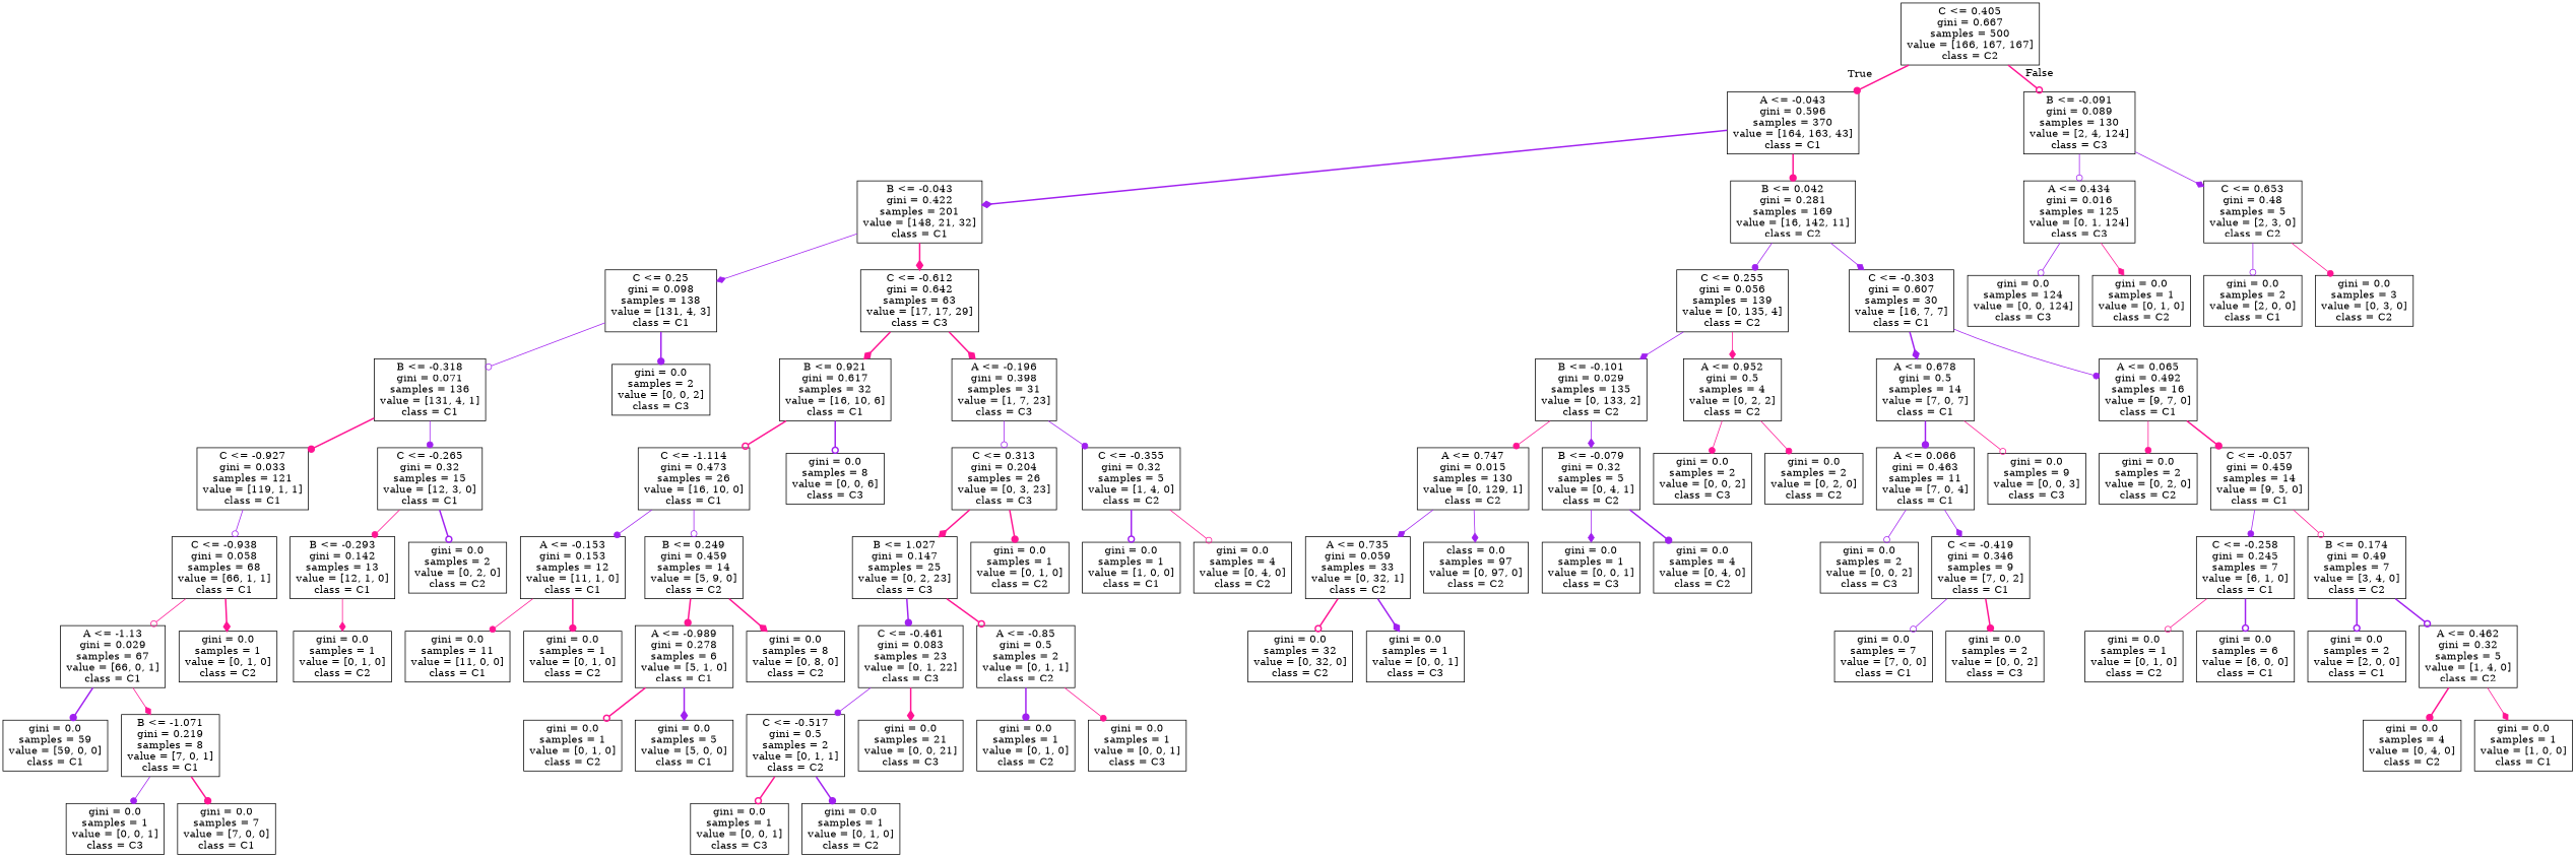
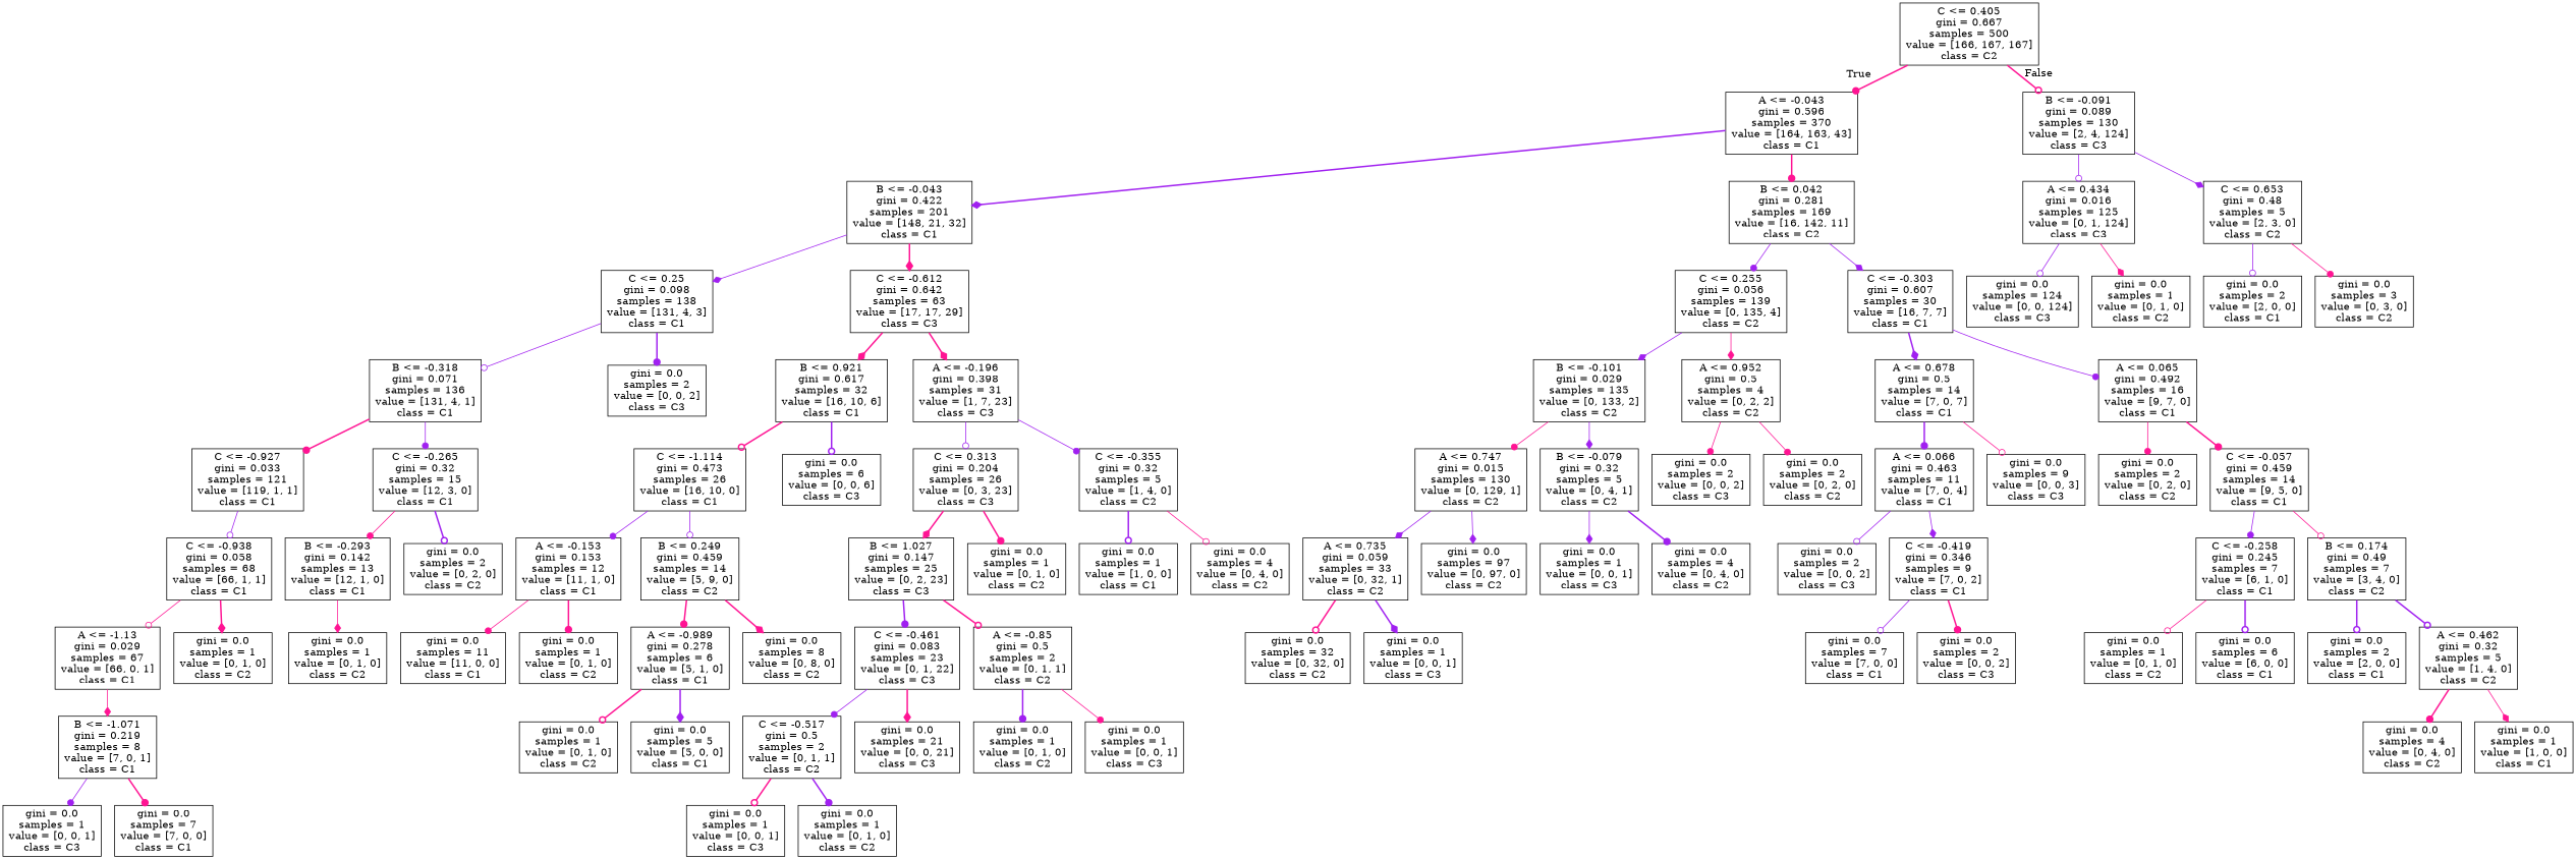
  digraph {
    node [shape=box]
    edge [arrowhead=dot color=purple style=solid]
    n1 [label="C <= 0.405\ngini = 0.667\nsamples = 500\nvalue = [166, 167, 167]\nclass = C2"]
    n2 [label="A <= -0.043\ngini = 0.596\nsamples = 370\nvalue = [164, 163, 43]\nclass = C1"]
    n3 [label="B <= -0.091\ngini = 0.089\nsamples = 130\nvalue = [2, 4, 124]\nclass = C3"]
    n4 [label="B <= -0.043\ngini = 0.422\nsamples = 201\nvalue = [148, 21, 32]\nclass = C1"]
    n5 [label="B <= 0.042\ngini = 0.281\nsamples = 169\nvalue = [16, 142, 11]\nclass = C2"]
    n6 [label="A <= 0.434\ngini = 0.016\nsamples = 125\nvalue = [0, 1, 124]\nclass = C3"]
    n7 [label="C <= 0.653\ngini = 0.48\nsamples = 5\nvalue = [2, 3, 0]\nclass = C2"]
    n8 [label="C <= 0.25\ngini = 0.098\nsamples = 138\nvalue = [131, 4, 3]\nclass = C1"]
    n9 [label="C <= -0.612\ngini = 0.642\nsamples = 63\nvalue = [17, 17, 29]\nclass = C3"]
    n10 [label="C <= 0.255\ngini = 0.056\nsamples = 139\nvalue = [0, 135, 4]\nclass = C2"]
    n11 [label="C <= -0.303\ngini = 0.607\nsamples = 30\nvalue = [16, 7, 7]\nclass = C1"]
    n12 [label="B <= -0.318\ngini = 0.071\nsamples = 136\nvalue = [131, 4, 1]\nclass = C1"]
    n13 [label="gini = 0.0\nsamples = 2\nvalue = [0, 0, 2]\nclass = C3"]
    n14 [label="B <= 0.921\ngini = 0.617\nsamples = 32\nvalue = [16, 10, 6]\nclass = C1"]
    n15 [label="A <= -0.196\ngini = 0.398\nsamples = 31\nvalue = [1, 7, 23]\nclass = C3"]
    n16 [label="C <= -0.927\ngini = 0.033\nsamples = 121\nvalue = [119, 1, 1]\nclass = C1"]
    n17 [label="C <= -0.265\ngini = 0.32\nsamples = 15\nvalue = [12, 3, 0]\nclass = C1"]
    n18 [label="C <= -0.938\ngini = 0.058\nsamples = 68\nvalue = [66, 1, 1]\nclass = C1"]
    n19 [label="B <= -0.293\ngini = 0.142\nsamples = 13\nvalue = [12, 1, 0]\nclass = C1"]
    n20 [label="gini = 0.0\nsamples = 2\nvalue = [0, 2, 0]\nclass = C2"]
    n21 [label="A <= -1.13\ngini = 0.029\nsamples = 67\nvalue = [66, 0, 1]\nclass = C1"]
    n22 [label="gini = 0.0\nsamples = 1\nvalue = [0, 1, 0]\nclass = C2"]
-   n23 [label="gini = 0.0\nsamples = 59\nvalue = [59, 0, 0]\nclass = C1"]
    n24 [label="B <= -1.071\ngini = 0.219\nsamples = 8\nvalue = [7, 0, 1]\nclass = C1"]
    n25 [label="gini = 0.0\nsamples = 1\nvalue = [0, 0, 1]\nclass = C3"]
    n26 [label="gini = 0.0\nsamples = 7\nvalue = [7, 0, 0]\nclass = C1"]
    n27 [label="gini = 0.0\nsamples = 1\nvalue = [0, 1, 0]\nclass = C2"]
    n28 [label="C <= -1.114\ngini = 0.473\nsamples = 26\nvalue = [16, 10, 0]\nclass = C1"]
-   n29 [label="gini = 0.0\nsamples = 8\nvalue = [0, 0, 6]\nclass = C3"]
+   n29 [label="gini = 0.0\nsamples = 6\nvalue = [0, 0, 6]\nclass = C3"]
    n30 [label="C <= 0.313\ngini = 0.204\nsamples = 26\nvalue = [0, 3, 23]\nclass = C3"]
    n31 [label="C <= -0.355\ngini = 0.32\nsamples = 5\nvalue = [1, 4, 0]\nclass = C2"]
    n32 [label="A <= -0.153\ngini = 0.153\nsamples = 12\nvalue = [11, 1, 0]\nclass = C1"]
    n33 [label="B <= 0.249\ngini = 0.459\nsamples = 14\nvalue = [5, 9, 0]\nclass = C2"]
    n34 [label="gini = 0.0\nsamples = 11\nvalue = [11, 0, 0]\nclass = C1"]
    n35 [label="gini = 0.0\nsamples = 1\nvalue = [0, 1, 0]\nclass = C2"]
    n36 [label="A <= -0.989\ngini = 0.278\nsamples = 6\nvalue = [5, 1, 0]\nclass = C1"]
    n37 [label="gini = 0.0\nsamples = 8\nvalue = [0, 8, 0]\nclass = C2"]
    n38 [label="gini = 0.0\nsamples = 1\nvalue = [0, 1, 0]\nclass = C2"]
    n39 [label="gini = 0.0\nsamples = 5\nvalue = [5, 0, 0]\nclass = C1"]
    n40 [label="B <= 1.027\ngini = 0.147\nsamples = 25\nvalue = [0, 2, 23]\nclass = C3"]
    n41 [label="gini = 0.0\nsamples = 1\nvalue = [0, 1, 0]\nclass = C2"]
    n42 [label="gini = 0.0\nsamples = 1\nvalue = [1, 0, 0]\nclass = C1"]
    n43 [label="gini = 0.0\nsamples = 4\nvalue = [0, 4, 0]\nclass = C2"]
    n44 [label="C <= -0.461\ngini = 0.083\nsamples = 23\nvalue = [0, 1, 22]\nclass = C3"]
    n45 [label="A <= -0.85\ngini = 0.5\nsamples = 2\nvalue = [0, 1, 1]\nclass = C2"]
    n46 [label="C <= -0.517\ngini = 0.5\nsamples = 2\nvalue = [0, 1, 1]\nclass = C2"]
    n47 [label="gini = 0.0\nsamples = 21\nvalue = [0, 0, 21]\nclass = C3"]
    n48 [label="gini = 0.0\nsamples = 1\nvalue = [0, 1, 0]\nclass = C2"]
    n49 [label="gini = 0.0\nsamples = 1\nvalue = [0, 0, 1]\nclass = C3"]
    n50 [label="gini = 0.0\nsamples = 1\nvalue = [0, 0, 1]\nclass = C3"]
    n51 [label="gini = 0.0\nsamples = 1\nvalue = [0, 1, 0]\nclass = C2"]
    n52 [label="B <= -0.101\ngini = 0.029\nsamples = 135\nvalue = [0, 133, 2]\nclass = C2"]
    n53 [label="A <= 0.952\ngini = 0.5\nsamples = 4\nvalue = [0, 2, 2]\nclass = C2"]
    n54 [label="A <= 0.678\ngini = 0.5\nsamples = 14\nvalue = [7, 0, 7]\nclass = C1"]
    n55 [label="A <= 0.065\ngini = 0.492\nsamples = 16\nvalue = [9, 7, 0]\nclass = C1"]
    n56 [label="A <= 0.747\ngini = 0.015\nsamples = 130\nvalue = [0, 129, 1]\nclass = C2"]
    n57 [label="B <= -0.079\ngini = 0.32\nsamples = 5\nvalue = [0, 4, 1]\nclass = C2"]
    n58 [label="gini = 0.0\nsamples = 2\nvalue = [0, 0, 2]\nclass = C3"]
    n59 [label="gini = 0.0\nsamples = 2\nvalue = [0, 2, 0]\nclass = C2"]
    n60 [label="A <= 0.735\ngini = 0.059\nsamples = 33\nvalue = [0, 32, 1]\nclass = C2"]
-   n61 [label="class = 0.0\nsamples = 97\nvalue = [0, 97, 0]\nclass = C2"]
+   n61 [label="gini = 0.0\nsamples = 97\nvalue = [0, 97, 0]\nclass = C2"]
    n62 [label="gini = 0.0\nsamples = 1\nvalue = [0, 0, 1]\nclass = C3"]
    n63 [label="gini = 0.0\nsamples = 4\nvalue = [0, 4, 0]\nclass = C2"]
    n64 [label="gini = 0.0\nsamples = 32\nvalue = [0, 32, 0]\nclass = C2"]
    n65 [label="gini = 0.0\nsamples = 1\nvalue = [0, 0, 1]\nclass = C3"]
    n66 [label="A <= 0.066\ngini = 0.463\nsamples = 11\nvalue = [7, 0, 4]\nclass = C1"]
    n67 [label="gini = 0.0\nsamples = 9\nvalue = [0, 0, 3]\nclass = C3"]
    n68 [label="gini = 0.0\nsamples = 2\nvalue = [0, 2, 0]\nclass = C2"]
    n69 [label="C <= -0.057\ngini = 0.459\nsamples = 14\nvalue = [9, 5, 0]\nclass = C1"]
    n70 [label="gini = 0.0\nsamples = 2\nvalue = [0, 0, 2]\nclass = C3"]
    n71 [label="C <= -0.419\ngini = 0.346\nsamples = 9\nvalue = [7, 0, 2]\nclass = C1"]
    n72 [label="gini = 0.0\nsamples = 7\nvalue = [7, 0, 0]\nclass = C1"]
    n73 [label="gini = 0.0\nsamples = 2\nvalue = [0, 0, 2]\nclass = C3"]
    n74 [label="C <= -0.258\ngini = 0.245\nsamples = 7\nvalue = [6, 1, 0]\nclass = C1"]
    n75 [label="B <= 0.174\ngini = 0.49\nsamples = 7\nvalue = [3, 4, 0]\nclass = C2"]
    n76 [label="gini = 0.0\nsamples = 1\nvalue = [0, 1, 0]\nclass = C2"]
    n77 [label="gini = 0.0\nsamples = 6\nvalue = [6, 0, 0]\nclass = C1"]
    n78 [label="gini = 0.0\nsamples = 2\nvalue = [2, 0, 0]\nclass = C1"]
    n79 [label="A <= 0.462\ngini = 0.32\nsamples = 5\nvalue = [1, 4, 0]\nclass = C2"]
    n80 [label="gini = 0.0\nsamples = 4\nvalue = [0, 4, 0]\nclass = C2"]
    n81 [label="gini = 0.0\nsamples = 1\nvalue = [1, 0, 0]\nclass = C1"]
    n82 [label="gini = 0.0\nsamples = 124\nvalue = [0, 0, 124]\nclass = C3"]
    n83 [label="gini = 0.0\nsamples = 1\nvalue = [0, 1, 0]\nclass = C2"]
    n84 [label="gini = 0.0\nsamples = 2\nvalue = [2, 0, 0]\nclass = C1"]
    n85 [label="gini = 0.0\nsamples = 3\nvalue = [0, 3, 0]\nclass = C2"]
    n1 -> n2 [color=deeppink headlabel=True labelangle=45 labeldistance=2.5 style=bold]
    n1 -> n3 [arrowhead=odot color=deeppink headlabel=False labelangle=-45 labeldistance=2.5 style=bold]
    n2 -> n4 [arrowhead=diamond style=bold]
    n2 -> n5 [color=deeppink style=bold]
    n3 -> n6 [arrowhead=odot]
    n3 -> n7 [arrowhead=diamond]
    n4 -> n8 [arrowhead=diamond]
    n4 -> n9 [arrowhead=diamond color=deeppink style=bold]
    n5 -> n10
    n5 -> n11 [arrowhead=diamond]
    n6 -> n82 [arrowhead=odot]
    n6 -> n83 [arrowhead=diamond color=deeppink]
    n7 -> n84 [arrowhead=odot]
    n7 -> n85 [color=deeppink]
    n8 -> n12 [arrowhead=odot]
    n8 -> n13 [style=bold]
    n9 -> n14 [arrowhead=diamond color=deeppink style=bold]
    n9 -> n15 [arrowhead=diamond color=deeppink style=bold]
    n10 -> n52 [arrowhead=diamond]
    n10 -> n53 [arrowhead=diamond color=deeppink]
    n11 -> n54 [arrowhead=diamond style=bold]
    n11 -> n55
    n12 -> n16 [color=deeppink style=bold]
    n12 -> n17
    n14 -> n28 [arrowhead=odot color=deeppink style=bold]
    n14 -> n29 [arrowhead=odot style=bold]
    n15 -> n30 [arrowhead=odot]
    n15 -> n31
    n16 -> n18 [arrowhead=odot]
    n17 -> n19 [color=deeppink]
    n17 -> n20 [arrowhead=odot style=bold]
    n18 -> n21 [arrowhead=odot color=deeppink]
    n18 -> n22 [arrowhead=diamond color=deeppink style=bold]
    n19 -> n27 [arrowhead=diamond color=deeppink]
-   n21 -> n23 [style=bold]
    n21 -> n24 [arrowhead=diamond color=deeppink]
    n24 -> n25
    n24 -> n26 [color=deeppink style=bold]
    n28 -> n32
    n28 -> n33 [arrowhead=odot]
    n30 -> n40 [arrowhead=diamond color=deeppink style=bold]
    n30 -> n41 [color=deeppink style=bold]
    n31 -> n42 [arrowhead=odot style=bold]
    n31 -> n43 [arrowhead=odot color=deeppink]
    n32 -> n34 [color=deeppink]
    n32 -> n35 [color=deeppink style=bold]
    n33 -> n36 [color=deeppink style=bold]
    n33 -> n37 [arrowhead=diamond color=deeppink style=bold]
    n36 -> n38 [arrowhead=odot color=deeppink style=bold]
    n36 -> n39 [arrowhead=diamond style=bold]
    n40 -> n44 [style=bold]
    n40 -> n45 [arrowhead=odot color=deeppink style=bold]
    n44 -> n46
    n44 -> n47 [arrowhead=diamond color=deeppink style=bold]
    n45 -> n48 [style=bold]
    n45 -> n49 [color=deeppink]
    n46 -> n50 [arrowhead=odot color=deeppink style=bold]
    n46 -> n51 [style=bold]
    n52 -> n56 [color=deeppink]
    n52 -> n57 [arrowhead=diamond]
    n53 -> n58 [color=deeppink]
    n53 -> n59 [color=deeppink]
    n54 -> n66 [style=bold]
    n54 -> n67 [arrowhead=odot color=deeppink]
    n55 -> n68 [color=deeppink]
    n55 -> n69 [color=deeppink style=bold]
    n56 -> n60 [arrowhead=diamond]
    n56 -> n61 [arrowhead=diamond]
    n57 -> n62 [arrowhead=diamond]
    n57 -> n63 [style=bold]
    n60 -> n64 [arrowhead=odot color=deeppink style=bold]
    n60 -> n65 [arrowhead=diamond style=bold]
    n66 -> n70 [arrowhead=odot]
    n66 -> n71 [arrowhead=diamond]
    n69 -> n74
    n69 -> n75 [arrowhead=odot color=deeppink]
    n71 -> n72 [arrowhead=odot]
    n71 -> n73 [color=deeppink style=bold]
    n74 -> n76 [arrowhead=odot color=deeppink]
    n74 -> n77 [arrowhead=odot style=bold]
    n75 -> n78 [arrowhead=odot style=bold]
    n75 -> n79 [arrowhead=odot style=bold]
    n79 -> n80 [color=deeppink style=bold]
    n79 -> n81 [arrowhead=diamond color=deeppink]
  }
